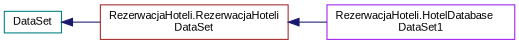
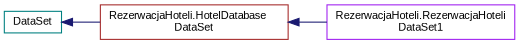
  digraph {
    fontname="Liberation Sans"
    rankdir=LR
    node [fillcolor=white fontname="Liberation Sans" fontsize=10 shape=record style=filled]
    edge [color=midnightblue dir=back fontname="Liberation Sans" fontsize=10 labelfontname=Helvetica labelfontsize=10 style=solid]
    n1 [color=teal height=0.2 label=DataSet width=0.4]
-   n2 [color=brown height=0.2 label="RezerwacjaHoteli.RezerwacjaHoteli\lDataSet" width=0.4]
-   n3 [color=purple height=0.2 label="RezerwacjaHoteli.HotelDatabase\lDataSet1" width=0.4]
+   n2 [color=brown height=0.2 label="RezerwacjaHoteli.HotelDatabase\lDataSet" width=0.4]
+   n3 [color=purple height=0.2 label="RezerwacjaHoteli.RezerwacjaHoteli\lDataSet1" width=0.4]
    n1 -> n2
    n2 -> n3
  }
